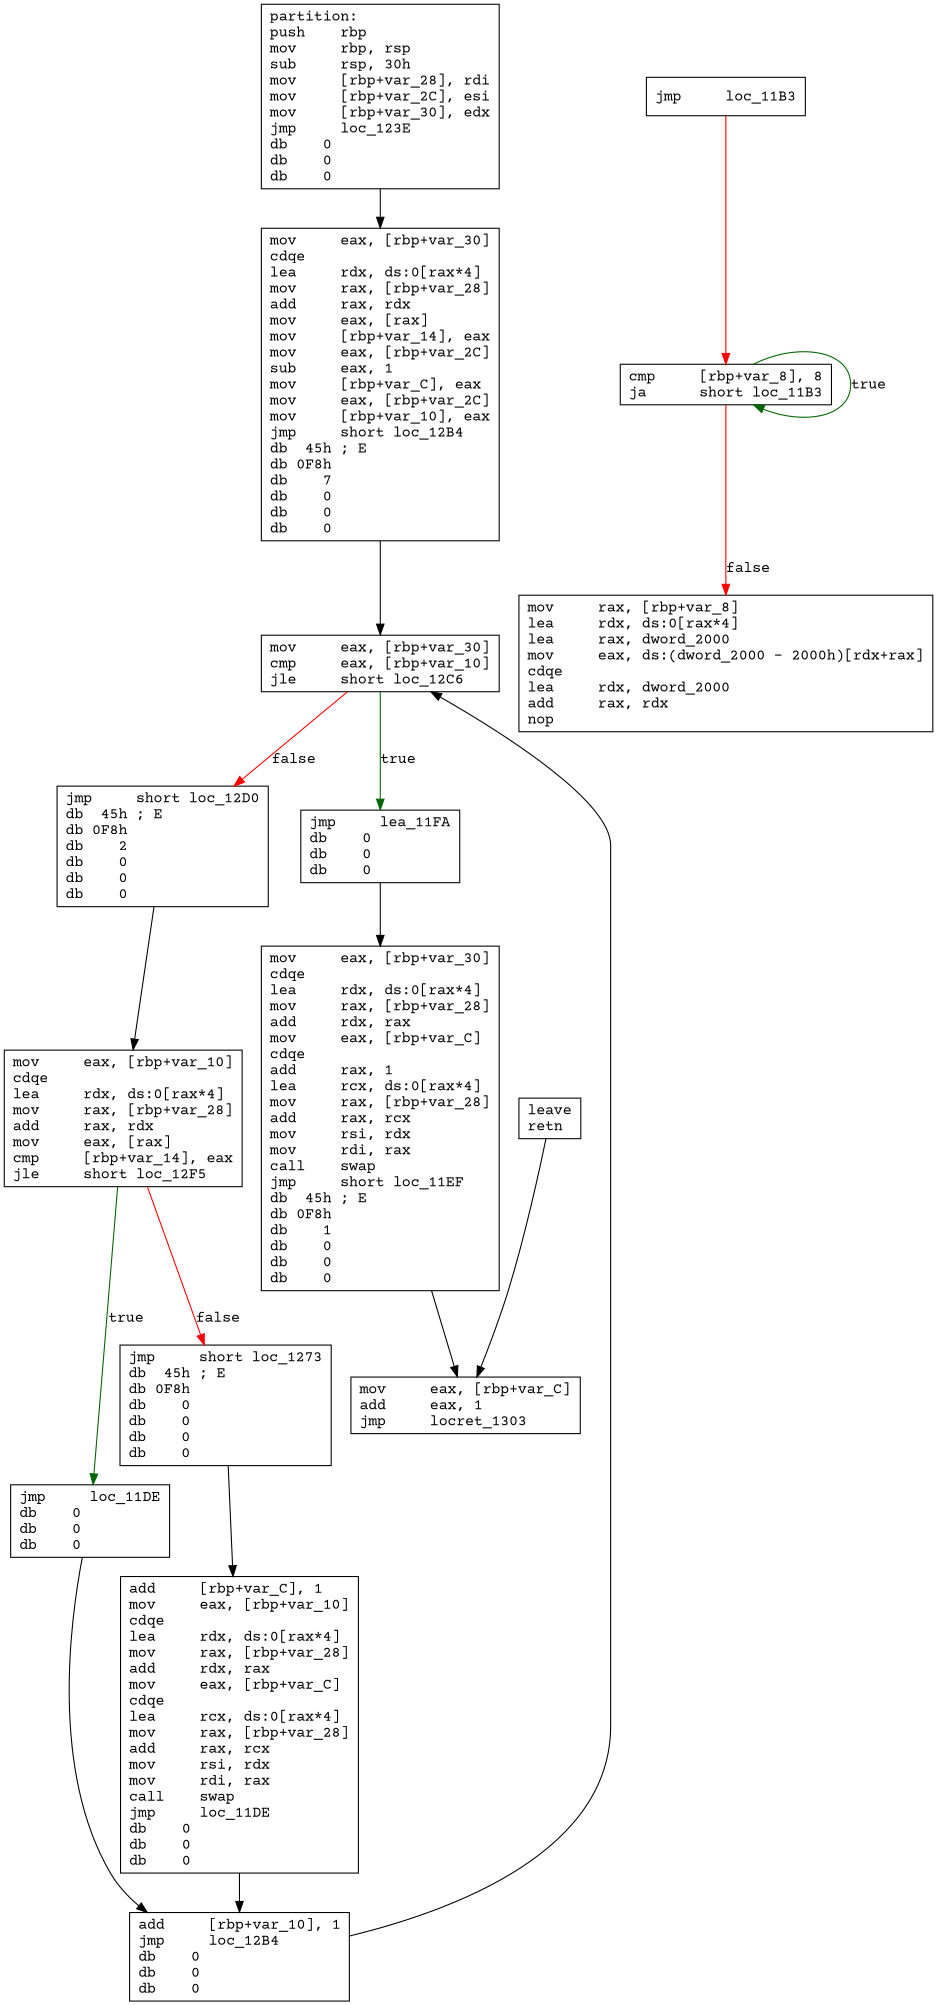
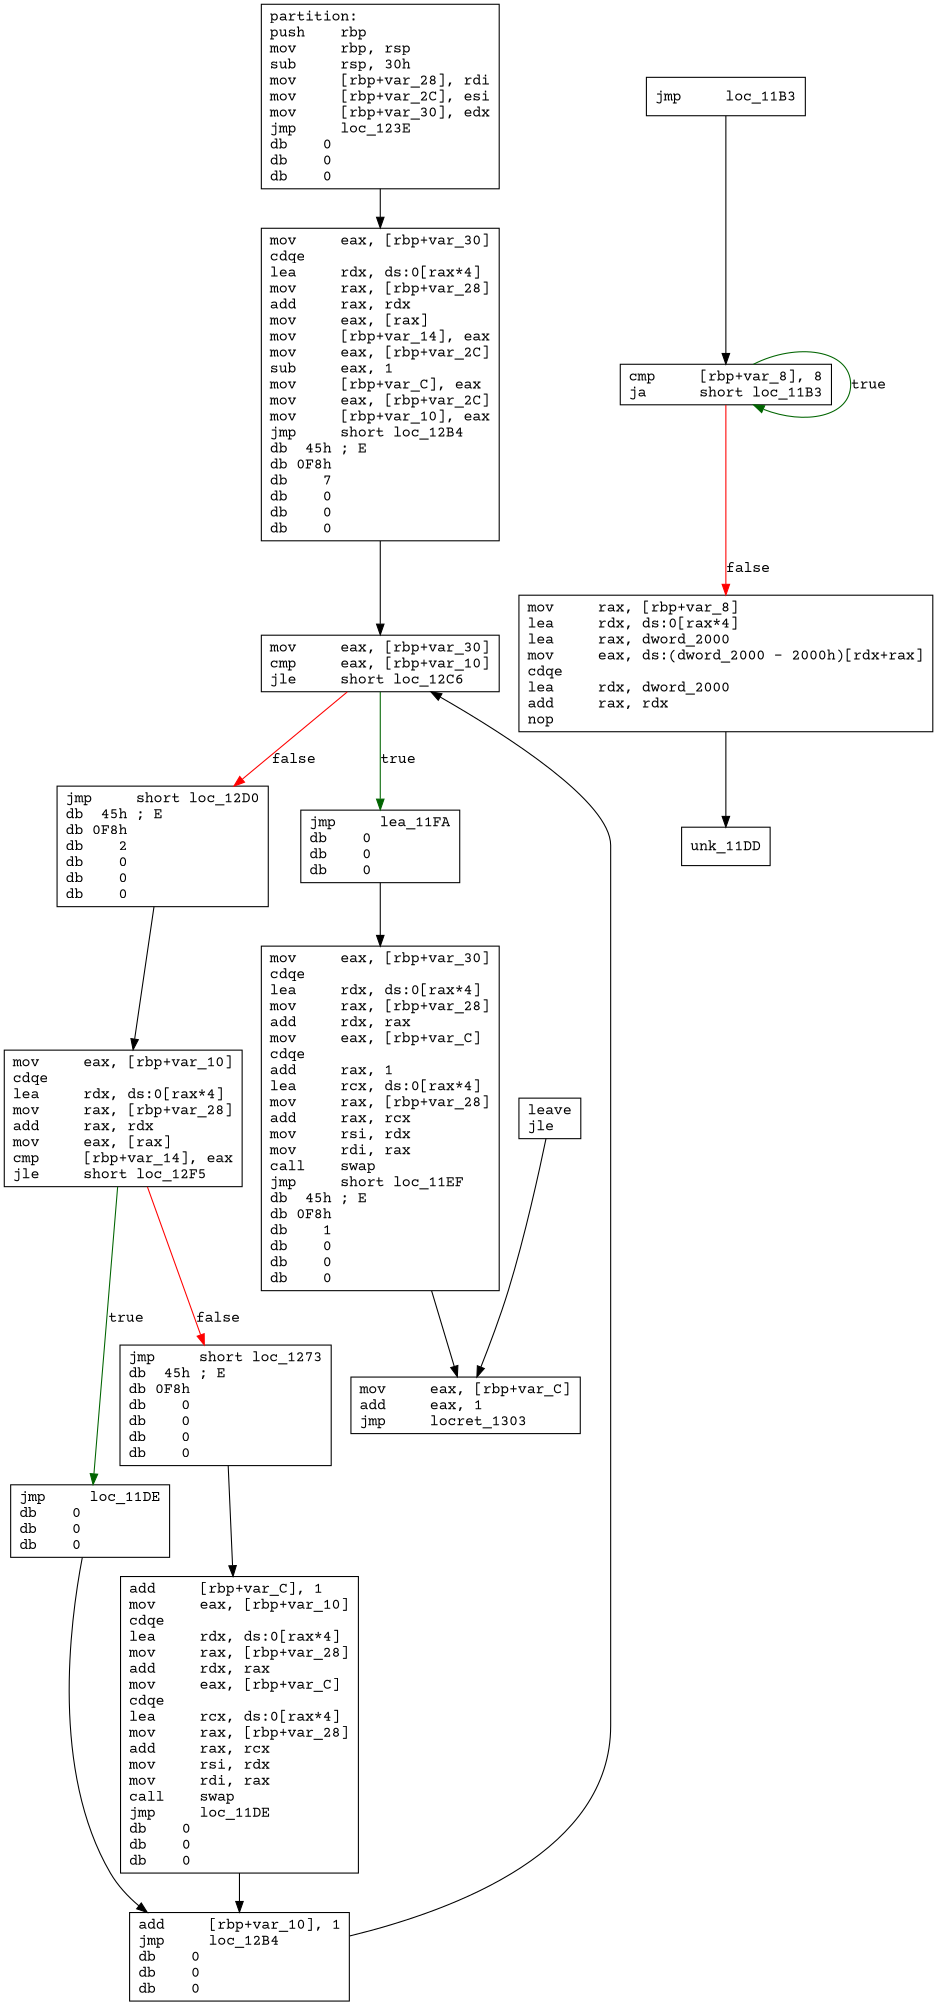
  digraph {
    fontname="Courier Prime"
    node [fontname="Courier Prime" shape=box]
    edge [fontname="Courier Prime"]
    n1 [label="partition:\lpush    rbp\lmov     rbp, rsp\lsub     rsp, 30h\lmov     [rbp+var_28], rdi\lmov     [rbp+var_2C], esi\lmov     [rbp+var_30], edx\ljmp     loc_123E\ldb    0\ldb    0\ldb    0\l"]
    n2 [label="mov     eax, [rbp+var_30]\lcdqe\llea     rdx, ds:0[rax*4]\lmov     rax, [rbp+var_28]\ladd     rax, rdx\lmov     eax, [rax]\lmov     [rbp+var_14], eax\lmov     eax, [rbp+var_2C]\lsub     eax, 1\lmov     [rbp+var_C], eax\lmov     eax, [rbp+var_2C]\lmov     [rbp+var_10], eax\ljmp     short loc_12B4\ldb  45h ; E\ldb 0F8h\ldb    7\ldb    0\ldb    0\ldb    0\l"]
    n3 [label="mov     eax, [rbp+var_30]\lcmp     eax, [rbp+var_10]\ljle     short loc_12C6\l"]
    n4 [label="cmp     [rbp+var_8], 8\lja      short loc_11B3\l"]
    n5 [label="mov     rax, [rbp+var_8]\llea     rdx, ds:0[rax*4]\llea     rax, dword_2000\lmov     eax, ds:(dword_2000 - 2000h)[rdx+rax]\lcdqe\llea     rdx, dword_2000\ladd     rax, rdx\lnop\l"]
+   n6 [label="unk_11DD\l"]
    n7 [label="add     [rbp+var_10], 1\ljmp     loc_12B4\ldb    0\ldb    0\ldb    0\l"]
    n8 [label="jmp     short loc_12D0\ldb  45h ; E\ldb 0F8h\ldb    2\ldb    0\ldb    0\ldb    0\l"]
    n9 [label="jmp     lea_11FA\ldb    0\ldb    0\ldb    0\l"]
    n10 [label="mov     eax, [rbp+var_C]\ladd     eax, 1\ljmp     locret_1303\l"]
-   n11 [label="leave\lretn\l"]
+   n11 [label="leave\ljle\l"]
    n12 [label="mov     eax, [rbp+var_30]\lcdqe\llea     rdx, ds:0[rax*4]\lmov     rax, [rbp+var_28]\ladd     rdx, rax\lmov     eax, [rbp+var_C]\lcdqe\ladd     rax, 1\llea     rcx, ds:0[rax*4]\lmov     rax, [rbp+var_28]\ladd     rax, rcx\lmov     rsi, rdx\lmov     rdi, rax\lcall    swap\ljmp     short loc_11EF\ldb  45h ; E\ldb 0F8h\ldb    1\ldb    0\ldb    0\ldb    0\l"]
    n13 [label="add     [rbp+var_C], 1\lmov     eax, [rbp+var_10]\lcdqe\llea     rdx, ds:0[rax*4]\lmov     rax, [rbp+var_28]\ladd     rdx, rax\lmov     eax, [rbp+var_C]\lcdqe\llea     rcx, ds:0[rax*4]\lmov     rax, [rbp+var_28]\ladd     rax, rcx\lmov     rsi, rdx\lmov     rdi, rax\lcall    swap\ljmp     loc_11DE\ldb    0\ldb    0\ldb    0\l"]
    n14 [label="mov     eax, [rbp+var_10]\lcdqe\llea     rdx, ds:0[rax*4]\lmov     rax, [rbp+var_28]\ladd     rax, rdx\lmov     eax, [rax]\lcmp     [rbp+var_14], eax\ljle     short loc_12F5\l"]
    n15 [label="jmp     short loc_1273\ldb  45h ; E\ldb 0F8h\ldb    0\ldb    0\ldb    0\ldb    0\l"]
    n16 [label="jmp     loc_11DE\ldb    0\ldb    0\ldb    0\l"]
    n17 [label="jmp     loc_11B3\l"]
    n1 -> n2
    n2 -> n3
    n3 -> n8 [color=red label=false]
    n3 -> n9 [color=darkgreen label=true]
    n4 -> n4 [color=darkgreen label=true]
    n4 -> n5 [color=red label=false]
+   n5 -> n6
    n7 -> n3
    n8 -> n14
    n9 -> n12
    n11 -> n10
    n12 -> n10
    n13 -> n7
    n14 -> n15 [color=red label=false]
    n14 -> n16 [color=darkgreen label=true]
    n15 -> n13
    n16 -> n7
-   n17 -> n4 [color=red]
+   n17 -> n4
  }
